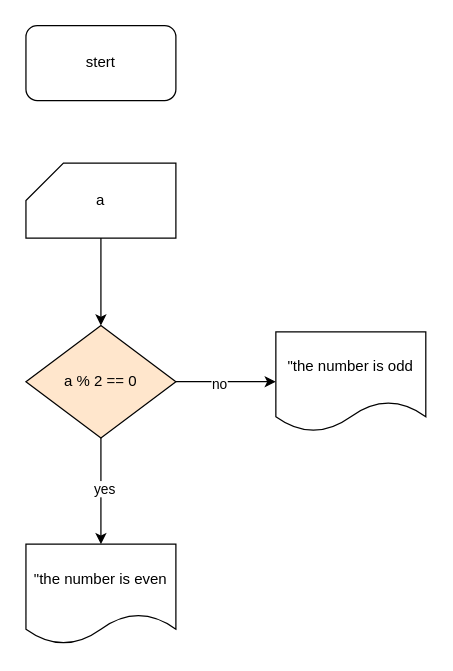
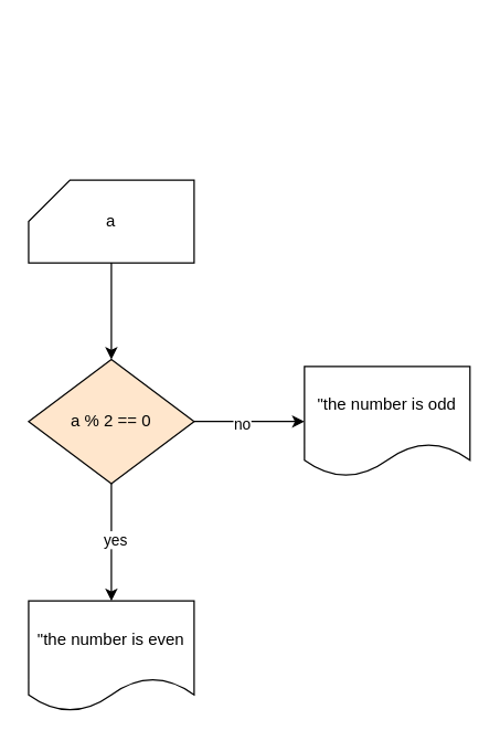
  <mxCell id="0" />
  <mxCell id="1" parent="0" />
- <mxCell id="2" value="stert" style="rounded=1;whiteSpace=wrap;html=1;" vertex="1" parent="1"><mxGeometry x="20" y="20" width="120" height="60" as="geometry" /></mxCell>
  <mxCell id="3" value="" style="edgeStyle=orthogonalEdgeStyle;rounded=0;orthogonalLoop=1;jettySize=auto;html=1;" edge="1" parent="1" source="4"><mxGeometry relative="1" as="geometry"><mxPoint x="80" y="260" as="targetPoint" /></mxGeometry></mxCell>
  <mxCell id="4" value="a" style="shape=card;whiteSpace=wrap;html=1;" vertex="1" parent="1"><mxGeometry x="20" y="130" width="120" height="60" as="geometry" /></mxCell>
  <mxCell id="5" value="" style="edgeStyle=orthogonalEdgeStyle;rounded=0;orthogonalLoop=1;jettySize=auto;html=1;" edge="1" parent="1" source="9" target="10"><mxGeometry relative="1" as="geometry" /></mxCell>
  <mxCell id="6" value="yes" style="edgeLabel;html=1;align=center;verticalAlign=middle;resizable=0;points=[];" vertex="1" connectable="0" parent="5"><mxGeometry x="-0.059" y="2" relative="1" as="geometry"><mxPoint as="offset" /></mxGeometry></mxCell>
  <mxCell id="7" value="" style="edgeStyle=orthogonalEdgeStyle;rounded=0;orthogonalLoop=1;jettySize=auto;html=1;" edge="1" parent="1" source="9" target="11"><mxGeometry relative="1" as="geometry" /></mxCell>
  <mxCell id="8" value="no" style="edgeLabel;html=1;align=center;verticalAlign=middle;resizable=0;points=[];" vertex="1" connectable="0" parent="7"><mxGeometry x="-0.15" y="-1" relative="1" as="geometry"><mxPoint as="offset" /></mxGeometry></mxCell>
  <mxCell id="9" value="a % 2 == 0" style="rhombus;whiteSpace=wrap;html=1;fillColor=#ffe6cc;" vertex="1" parent="1"><mxGeometry x="20" y="260" width="120" height="90" as="geometry" /></mxCell>
  <mxCell id="10" value="&quot;the number is even" style="shape=document;whiteSpace=wrap;html=1;boundedLbl=1;" vertex="1" parent="1"><mxGeometry x="20" y="435" width="120" height="80" as="geometry" /></mxCell>
  <mxCell id="11" value="&quot;the number is odd" style="shape=document;whiteSpace=wrap;html=1;boundedLbl=1;" vertex="1" parent="1"><mxGeometry x="220" y="265" width="120" height="80" as="geometry" /></mxCell>
